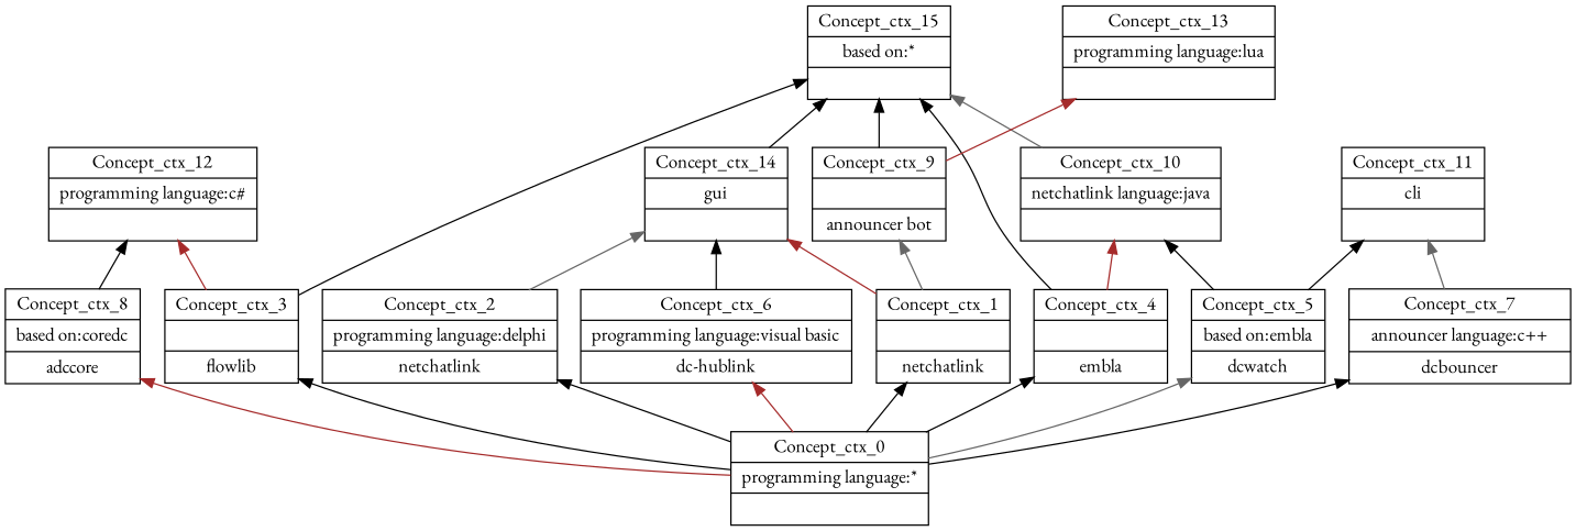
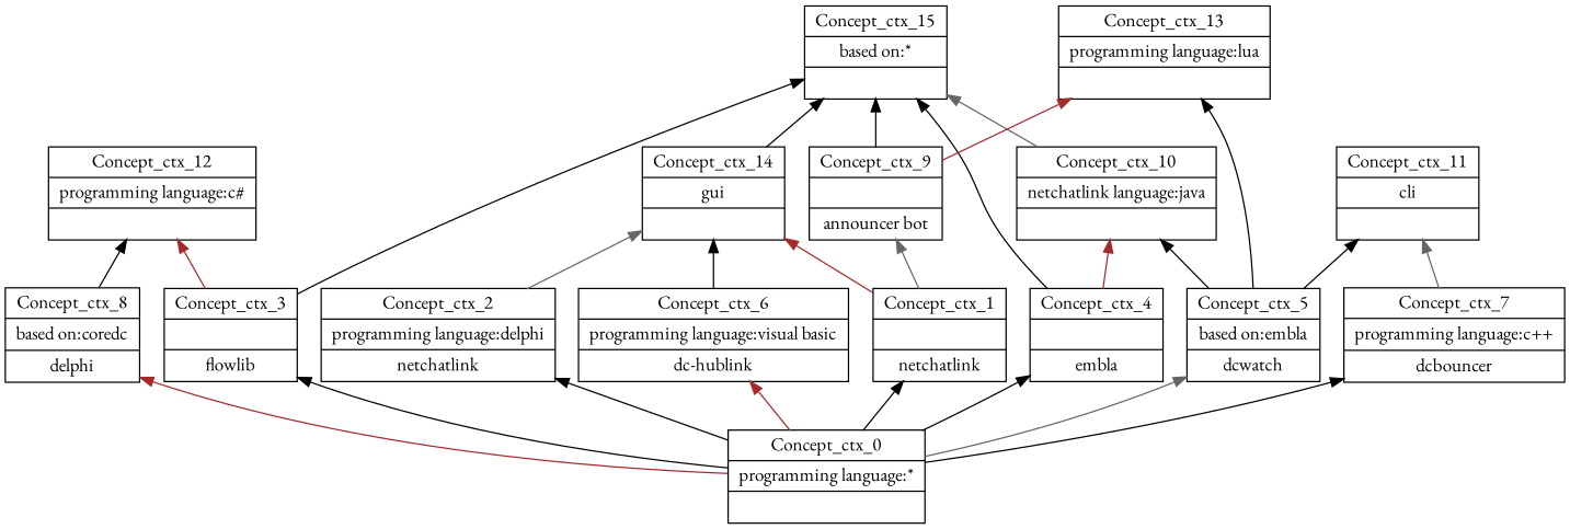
  digraph {
    fontname="EB Garamond"
    rankdir=BT
    node [fontname="EB Garamond" shape=record]
    edge [color=black fontname="EB Garamond"]
    n1 [label="{Concept_ctx_0|programming language:*\n|}"]
    n2 [label="{Concept_ctx_2|programming language:delphi\n|netchatlink\n}"]
-   n3 [label="{Concept_ctx_8|based on:coredc\n|adccore\n}"]
+   n3 [label="{Concept_ctx_8|based on:coredc\n|delphi\n}"]
    n4 [label="{Concept_ctx_3||flowlib\n}"]
    n5 [label="{Concept_ctx_4||embla\n}"]
-   n6 [label="{Concept_ctx_7|announcer language:c++\n|dcbouncer\n}"]
+   n6 [label="{Concept_ctx_7|programming language:c++\n|dcbouncer\n}"]
    n7 [label="{Concept_ctx_6|programming language:visual basic\n|dc-hublink\n}"]
    n8 [label="{Concept_ctx_5|based on:embla\n|dcwatch\n}"]
    n9 [label="{Concept_ctx_1||netchatlink\n}"]
    n10 [label="{Concept_ctx_14|gui\n|}"]
    n11 [label="{Concept_ctx_12|programming language:c#\n|}"]
    n12 [label="{Concept_ctx_15|based on:*\n|}"]
    n13 [label="{Concept_ctx_10|netchatlink language:java\n|}"]
    n14 [label="{Concept_ctx_11|cli\n|}"]
    n15 [label="{Concept_ctx_13|programming language:lua\n|}"]
    n16 [label="{Concept_ctx_9||announcer bot\n}"]
    subgraph sub_1 {
      label=ctx
      n1
      n2
      n3
      n4
      n5
      n6
      n7
      n8
      n9
      n10
      n11
      n12
      n13
      n14
      n15
      n16
    }
    n1 -> n2
    n1 -> n3 [color=brown]
    n1 -> n4
    n1 -> n5
    n1 -> n6
    n1 -> n7 [color=brown]
    n1 -> n8 [color=gray40]
    n1 -> n9
    n2 -> n10 [color=gray40]
    n3 -> n11
    n4 -> n11 [color=brown]
    n4 -> n12
    n5 -> n12
    n5 -> n13 [color=brown]
    n6 -> n14 [color=gray40]
    n7 -> n10
    n8 -> n13
    n8 -> n14
+   n8 -> n15
    n9 -> n10 [color=brown]
    n9 -> n16 [color=gray40]
    n10 -> n12
    n13 -> n12 [color=gray40]
    n16 -> n12
    n16 -> n15 [color=brown]
  }
